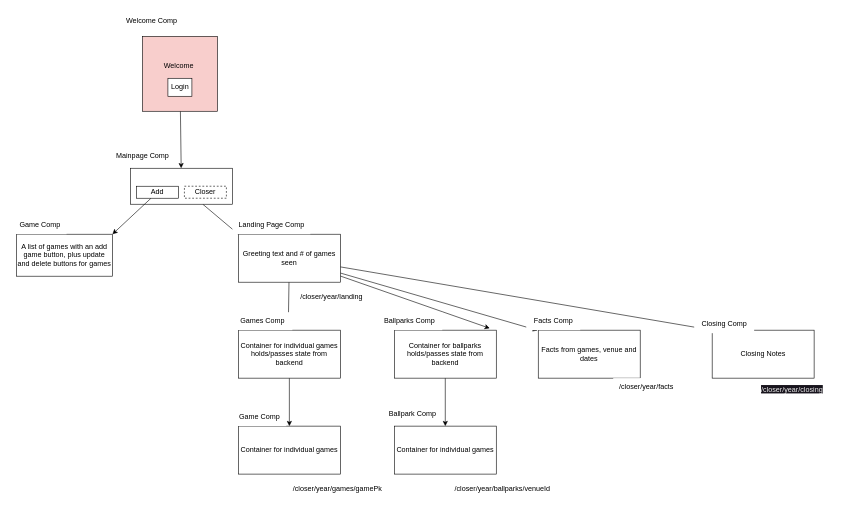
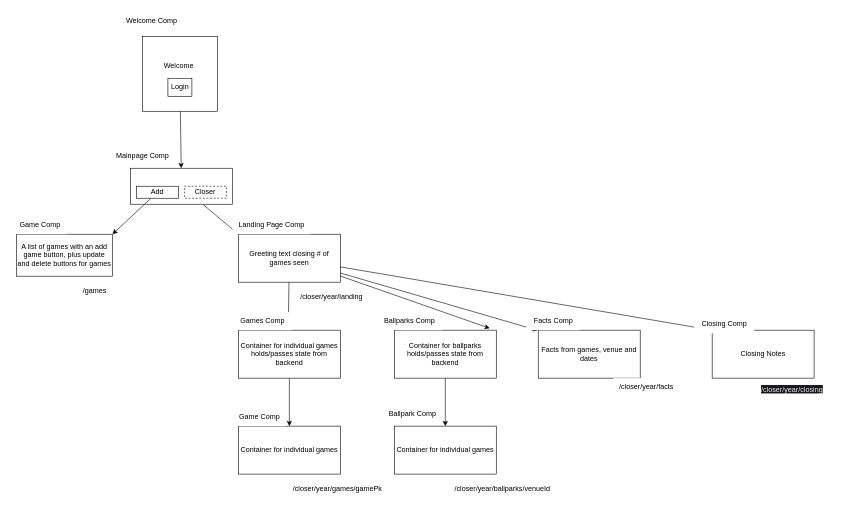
  <mxCell id="0" />
  <mxCell id="1" parent="0" />
  <mxCell id="2" style="edgeStyle=none;html=1;" edge="1" parent="1" source="3" target="6"><mxGeometry relative="1" as="geometry" /></mxCell>
- <mxCell id="3" value="Welcome&amp;nbsp;&lt;br&gt;&lt;br&gt;&lt;br&gt;" style="whiteSpace=wrap;html=1;aspect=fixed;fillColor=#f8cecc;" vertex="1" parent="1"><mxGeometry x="237" y="60" width="125" height="125" as="geometry" /></mxCell>
+ <mxCell id="3" value="Welcome&amp;nbsp;&lt;br&gt;&lt;br&gt;&lt;br&gt;" style="whiteSpace=wrap;html=1;aspect=fixed;" vertex="1" parent="1"><mxGeometry x="237" y="60" width="125" height="125" as="geometry" /></mxCell>
  <mxCell id="4" value="Login" style="rounded=0;whiteSpace=wrap;html=1;" vertex="1" parent="1"><mxGeometry x="279.5" y="130" width="40" height="30" as="geometry" /></mxCell>
  <mxCell id="5" style="edgeStyle=none;html=1;entryX=0;entryY=0;entryDx=0;entryDy=0;" edge="1" parent="1" source="6" target="15"><mxGeometry relative="1" as="geometry" /></mxCell>
  <mxCell id="6" value="" style="rounded=0;whiteSpace=wrap;html=1;" vertex="1" parent="1"><mxGeometry x="217" y="280" width="170" height="60" as="geometry" /></mxCell>
  <mxCell id="7" style="edgeStyle=none;html=1;entryX=1;entryY=0;entryDx=0;entryDy=0;" edge="1" parent="1" source="8" target="10"><mxGeometry relative="1" as="geometry" /></mxCell>
  <mxCell id="8" value="Add" style="rounded=0;whiteSpace=wrap;html=1;" vertex="1" parent="1"><mxGeometry x="227" y="310" width="70" height="20" as="geometry" /></mxCell>
  <mxCell id="9" value="Closer" style="rounded=0;whiteSpace=wrap;html=1;dashed=1;" vertex="1" parent="1"><mxGeometry x="307" y="310" width="70" height="20" as="geometry" /></mxCell>
  <mxCell id="10" value="A list of games with an add game button, plus update and delete buttons for games" style="rounded=0;whiteSpace=wrap;html=1;" vertex="1" parent="1"><mxGeometry x="27" y="390" width="160" height="70" as="geometry" /></mxCell>
  <mxCell id="11" style="edgeStyle=none;html=1;" edge="1" parent="1" source="15"><mxGeometry relative="1" as="geometry"><mxPoint x="480.125" y="550" as="targetPoint" /></mxGeometry></mxCell>
  <mxCell id="12" style="edgeStyle=none;html=1;entryX=0.936;entryY=-0.039;entryDx=0;entryDy=0;entryPerimeter=0;" edge="1" parent="1" source="15" target="27"><mxGeometry relative="1" as="geometry" /></mxCell>
  <mxCell id="13" style="edgeStyle=none;html=1;entryX=0.212;entryY=1.012;entryDx=0;entryDy=0;entryPerimeter=0;" edge="1" parent="1" source="15" target="33"><mxGeometry relative="1" as="geometry" /></mxCell>
  <mxCell id="14" style="edgeStyle=none;html=1;entryX=0;entryY=0;entryDx=0;entryDy=0;" edge="1" parent="1" source="15" target="35"><mxGeometry relative="1" as="geometry" /></mxCell>
- <mxCell id="15" value="Greeting text and # of games seen" style="rounded=0;whiteSpace=wrap;html=1;" vertex="1" parent="1"><mxGeometry x="397" y="390" width="170" height="80" as="geometry" /></mxCell>
+ <mxCell id="15" value="Greeting text closing # of games seen" style="rounded=0;whiteSpace=wrap;html=1;" vertex="1" parent="1"><mxGeometry x="397" y="390" width="170" height="80" as="geometry" /></mxCell>
  <mxCell id="16" value="Game Comp" style="text;html=1;align=center;verticalAlign=middle;resizable=0;points=[];autosize=1;fillColor=default;" vertex="1" parent="1"><mxGeometry x="20.5" y="360" width="90" height="30" as="geometry" /></mxCell>
  <mxCell id="17" value="Landing Page Comp" style="text;html=1;align=center;verticalAlign=middle;resizable=0;points=[];autosize=1;strokeColor=none;fillColor=default;" vertex="1" parent="1"><mxGeometry x="387" y="360" width="130" height="30" as="geometry" /></mxCell>
+ <mxCell id="18" value="/games" style="text;html=1;align=center;verticalAlign=middle;resizable=0;points=[];autosize=1;strokeColor=none;fillColor=default;" vertex="1" parent="1"><mxGeometry x="127" y="470" width="60" height="30" as="geometry" /></mxCell>
  <mxCell id="19" value="/closer/year/landing" style="text;html=1;align=center;verticalAlign=middle;resizable=0;points=[];autosize=1;strokeColor=none;fillColor=default;" vertex="1" parent="1"><mxGeometry x="487" y="480" width="130" height="30" as="geometry" /></mxCell>
  <mxCell id="20" style="edgeStyle=none;html=1;" edge="1" parent="1" source="21" target="24"><mxGeometry relative="1" as="geometry" /></mxCell>
  <mxCell id="21" value="Container for individual games&lt;br&gt;holds/passes state from backend" style="rounded=0;whiteSpace=wrap;html=1;" vertex="1" parent="1"><mxGeometry x="397" y="550" width="170" height="80" as="geometry" /></mxCell>
  <mxCell id="22" value="Games Comp" style="text;html=1;align=center;verticalAlign=middle;resizable=0;points=[];autosize=1;strokeColor=none;fillColor=default;" vertex="1" parent="1"><mxGeometry x="387" y="520" width="100" height="30" as="geometry" /></mxCell>
  <mxCell id="23" value="/closer/year/games/gamePk" style="text;html=1;align=center;verticalAlign=middle;resizable=0;points=[];autosize=1;strokeColor=none;fillColor=default;" vertex="1" parent="1"><mxGeometry x="477" y="800" width="170" height="30" as="geometry" /></mxCell>
  <mxCell id="24" value="Container for individual games" style="rounded=0;whiteSpace=wrap;html=1;" vertex="1" parent="1"><mxGeometry x="397" y="710" width="170" height="80" as="geometry" /></mxCell>
  <mxCell id="25" value="Game Comp" style="text;html=1;align=center;verticalAlign=middle;resizable=0;points=[];autosize=1;strokeColor=none;fillColor=default;" vertex="1" parent="1"><mxGeometry x="387" y="680" width="90" height="30" as="geometry" /></mxCell>
  <mxCell id="26" style="edgeStyle=none;html=1;entryX=0.5;entryY=0;entryDx=0;entryDy=0;" edge="1" parent="1" source="27" target="29"><mxGeometry relative="1" as="geometry" /></mxCell>
  <mxCell id="27" value="Container for ballparks&lt;br&gt;holds/passes state from backend" style="rounded=0;whiteSpace=wrap;html=1;" vertex="1" parent="1"><mxGeometry x="657" y="550" width="170" height="80" as="geometry" /></mxCell>
  <mxCell id="28" value="Ballparks Comp" style="text;html=1;align=center;verticalAlign=middle;resizable=0;points=[];autosize=1;strokeColor=none;fillColor=default;" vertex="1" parent="1"><mxGeometry x="627" y="520" width="110" height="30" as="geometry" /></mxCell>
  <mxCell id="29" value="Container for individual games" style="rounded=0;whiteSpace=wrap;html=1;" vertex="1" parent="1"><mxGeometry x="657" y="710" width="170" height="80" as="geometry" /></mxCell>
  <mxCell id="30" value="Ballpark Comp" style="text;html=1;align=center;verticalAlign=middle;resizable=0;points=[];autosize=1;strokeColor=none;fillColor=default;" vertex="1" parent="1"><mxGeometry x="637" y="675" width="100" height="30" as="geometry" /></mxCell>
  <mxCell id="31" value="/closer/year/ballparks/venueId" style="text;html=1;align=center;verticalAlign=middle;resizable=0;points=[];autosize=1;strokeColor=none;fillColor=default;" vertex="1" parent="1"><mxGeometry x="747" y="800" width="180" height="30" as="geometry" /></mxCell>
  <mxCell id="32" value="Facts from games, venue and dates" style="rounded=0;whiteSpace=wrap;html=1;" vertex="1" parent="1"><mxGeometry x="897" y="550" width="170" height="80" as="geometry" /></mxCell>
  <mxCell id="33" value="Facts Comp" style="text;html=1;align=center;verticalAlign=middle;resizable=0;points=[];autosize=1;strokeColor=none;fillColor=default;" vertex="1" parent="1"><mxGeometry x="877" y="520" width="90" height="30" as="geometry" /></mxCell>
  <mxCell id="34" value="/closer/year/facts" style="text;html=1;align=center;verticalAlign=middle;resizable=0;points=[];autosize=1;strokeColor=none;fillColor=default;" vertex="1" parent="1"><mxGeometry x="1022" y="630" width="110" height="30" as="geometry" /></mxCell>
  <mxCell id="35" value="Closing Notes" style="rounded=0;whiteSpace=wrap;html=1;" vertex="1" parent="1"><mxGeometry x="1187" y="550" width="170" height="80" as="geometry" /></mxCell>
  <mxCell id="36" value="&lt;span style=&quot;color: rgb(240, 240, 240); font-family: Helvetica; font-size: 12px; font-style: normal; font-variant-ligatures: normal; font-variant-caps: normal; font-weight: 400; letter-spacing: normal; orphans: 2; text-align: center; text-indent: 0px; text-transform: none; widows: 2; word-spacing: 0px; -webkit-text-stroke-width: 0px; background-color: rgb(24, 20, 29); text-decoration-thickness: initial; text-decoration-style: initial; text-decoration-color: initial; float: none; display: inline !important;&quot;&gt;/closer/year/closing&lt;br&gt;&lt;/span&gt;" style="text;whiteSpace=wrap;html=1;fillColor=default;" vertex="1" parent="1"><mxGeometry x="1267" y="635" width="120" height="40" as="geometry" /></mxCell>
  <mxCell id="37" value="Closing Comp" style="text;html=1;align=center;verticalAlign=middle;resizable=0;points=[];autosize=1;strokeColor=none;fillColor=default;" vertex="1" parent="1"><mxGeometry x="1157" y="525" width="100" height="30" as="geometry" /></mxCell>
  <mxCell id="38" value="Welcome Comp" style="text;html=1;align=center;verticalAlign=middle;resizable=0;points=[];autosize=1;strokeColor=none;fillColor=default;" vertex="1" parent="1"><mxGeometry x="197" y="20" width="110" height="30" as="geometry" /></mxCell>
  <mxCell id="39" value="Mainpage Comp" style="text;html=1;align=center;verticalAlign=middle;resizable=0;points=[];autosize=1;strokeColor=none;fillColor=default;" vertex="1" parent="1"><mxGeometry x="182" y="245" width="110" height="30" as="geometry" /></mxCell>
